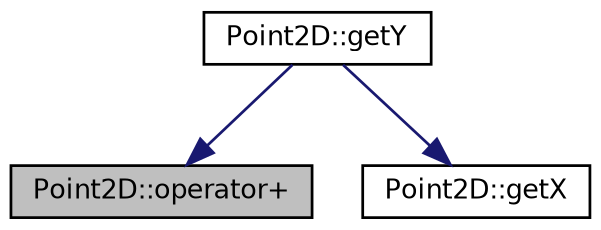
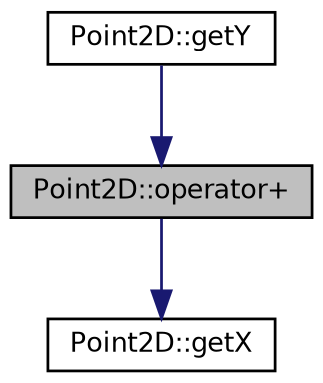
  digraph {
    rankdir=TB
    node [color=black fillcolor=white fontname=Helvetica fontsize=10 shape=record style=filled]
    edge [color=midnightblue fontname=Helvetica fontsize=10 labelfontname=Helvetica labelfontsize=10 style=solid]
    n1 [fillcolor=grey75 fontcolor=black height=0.2 label="Point2D::operator+" width=0.4]
    n2 [height=0.2 label="Point2D::getX" width=0.4]
    n3 [height=0.2 label="Point2D::getY" width=0.4]
-   n3 -> n2
+   n1 -> n2
    n3 -> n1
  }
